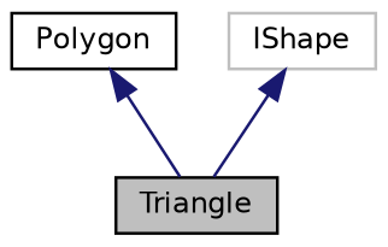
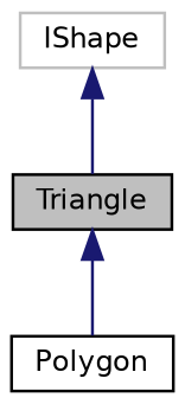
  digraph {
    node [color=black fillcolor=white fontname=Helvetica fontsize=10 shape=record style=filled]
    edge [color=midnightblue dir=back fontname=Helvetica fontsize=10 labelfontname=Helvetica labelfontsize=10 style=solid]
    n1 [fillcolor=grey75 fontcolor=black height=0.2 label=Triangle width=0.4]
    n2 [height=0.2 label=Polygon width=0.4]
    n3 [color=grey75 height=0.2 label=IShape width=0.4]
-   n2 -> n1
+   n1 -> n2
    n3 -> n1
  }
